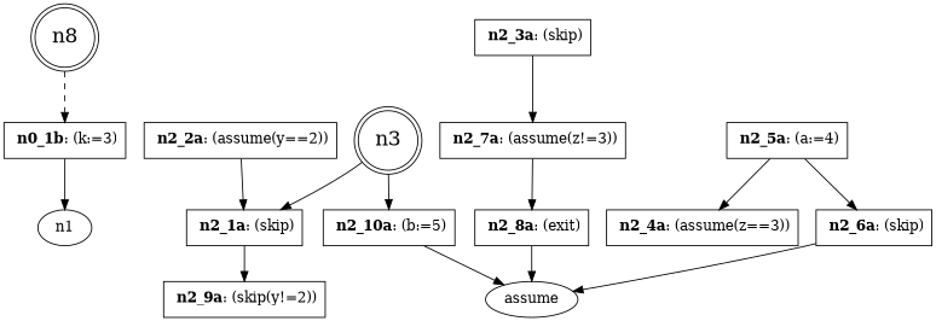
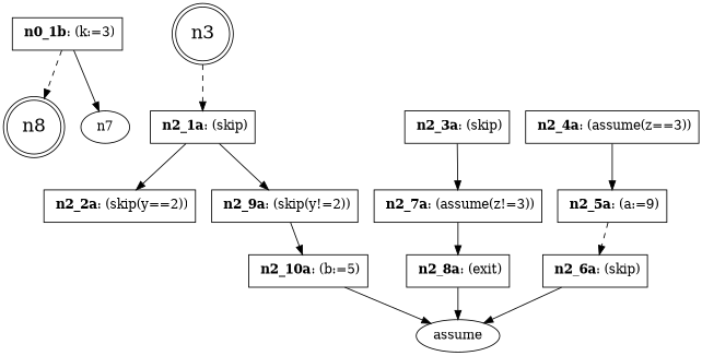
  digraph {
    node [shape=box]
    n0 [fontsize=20 label=n8 shape=doublecircle]
    n0_1b [label=< <B>n0_1b</B>: (k:=3)>]
-   n1 [shape=""]
+   n1 [label=n7 shape=""]
    n2 [fontsize=20 label=n3 shape=doublecircle]
    n2_1a [label=< <B>n2_1a</B>: (skip)>]
-   n2_2a [label=< <B>n2_2a</B>: (assume(y==2))>]
+   n2_2a [label=< <B>n2_2a</B>: (skip(y==2))>]
    n2_9a [label=< <B>n2_9a</B>: (skip(y!=2))>]
    n2_10a [label=< <B>n2_10a</B>: (b:=5)>]
    exit [label=assume shape=""]
    n2_3a [label=< <B>n2_3a</B>: (skip)>]
    n2_7a [label=< <B>n2_7a</B>: (assume(z!=3))>]
    n2_4a [label=< <B>n2_4a</B>: (assume(z==3))>]
-   n2_5a [label=< <B>n2_5a</B>: (a:=4)>]
+   n2_5a [label=< <B>n2_5a</B>: (a:=9)>]
    n2_8a [label=< <B>n2_8a</B>: (exit)>]
    n2_6a [label=< <B>n2_6a</B>: (skip)>]
-   n0 -> n0_1b [style=dashed]
+   n0_1b -> n0 [style=dashed]
    n0_1b -> n1
-   n2 -> n2_1a [style=solid]
-   n2_2a -> n2_1a
+   n2 -> n2_1a [style=dashed]
+   n2_1a -> n2_2a
    n2_1a -> n2_9a
-   n2 -> n2_10a
+   n2_9a -> n2_10a
    n2_10a -> exit
    n2_3a -> n2_7a
    n2_7a -> n2_8a
-   n2_5a -> n2_4a
-   n2_5a -> n2_6a
+   n2_4a -> n2_5a
+   n2_5a -> n2_6a [style=dashed]
    n2_8a -> exit
    n2_6a -> exit
  }
